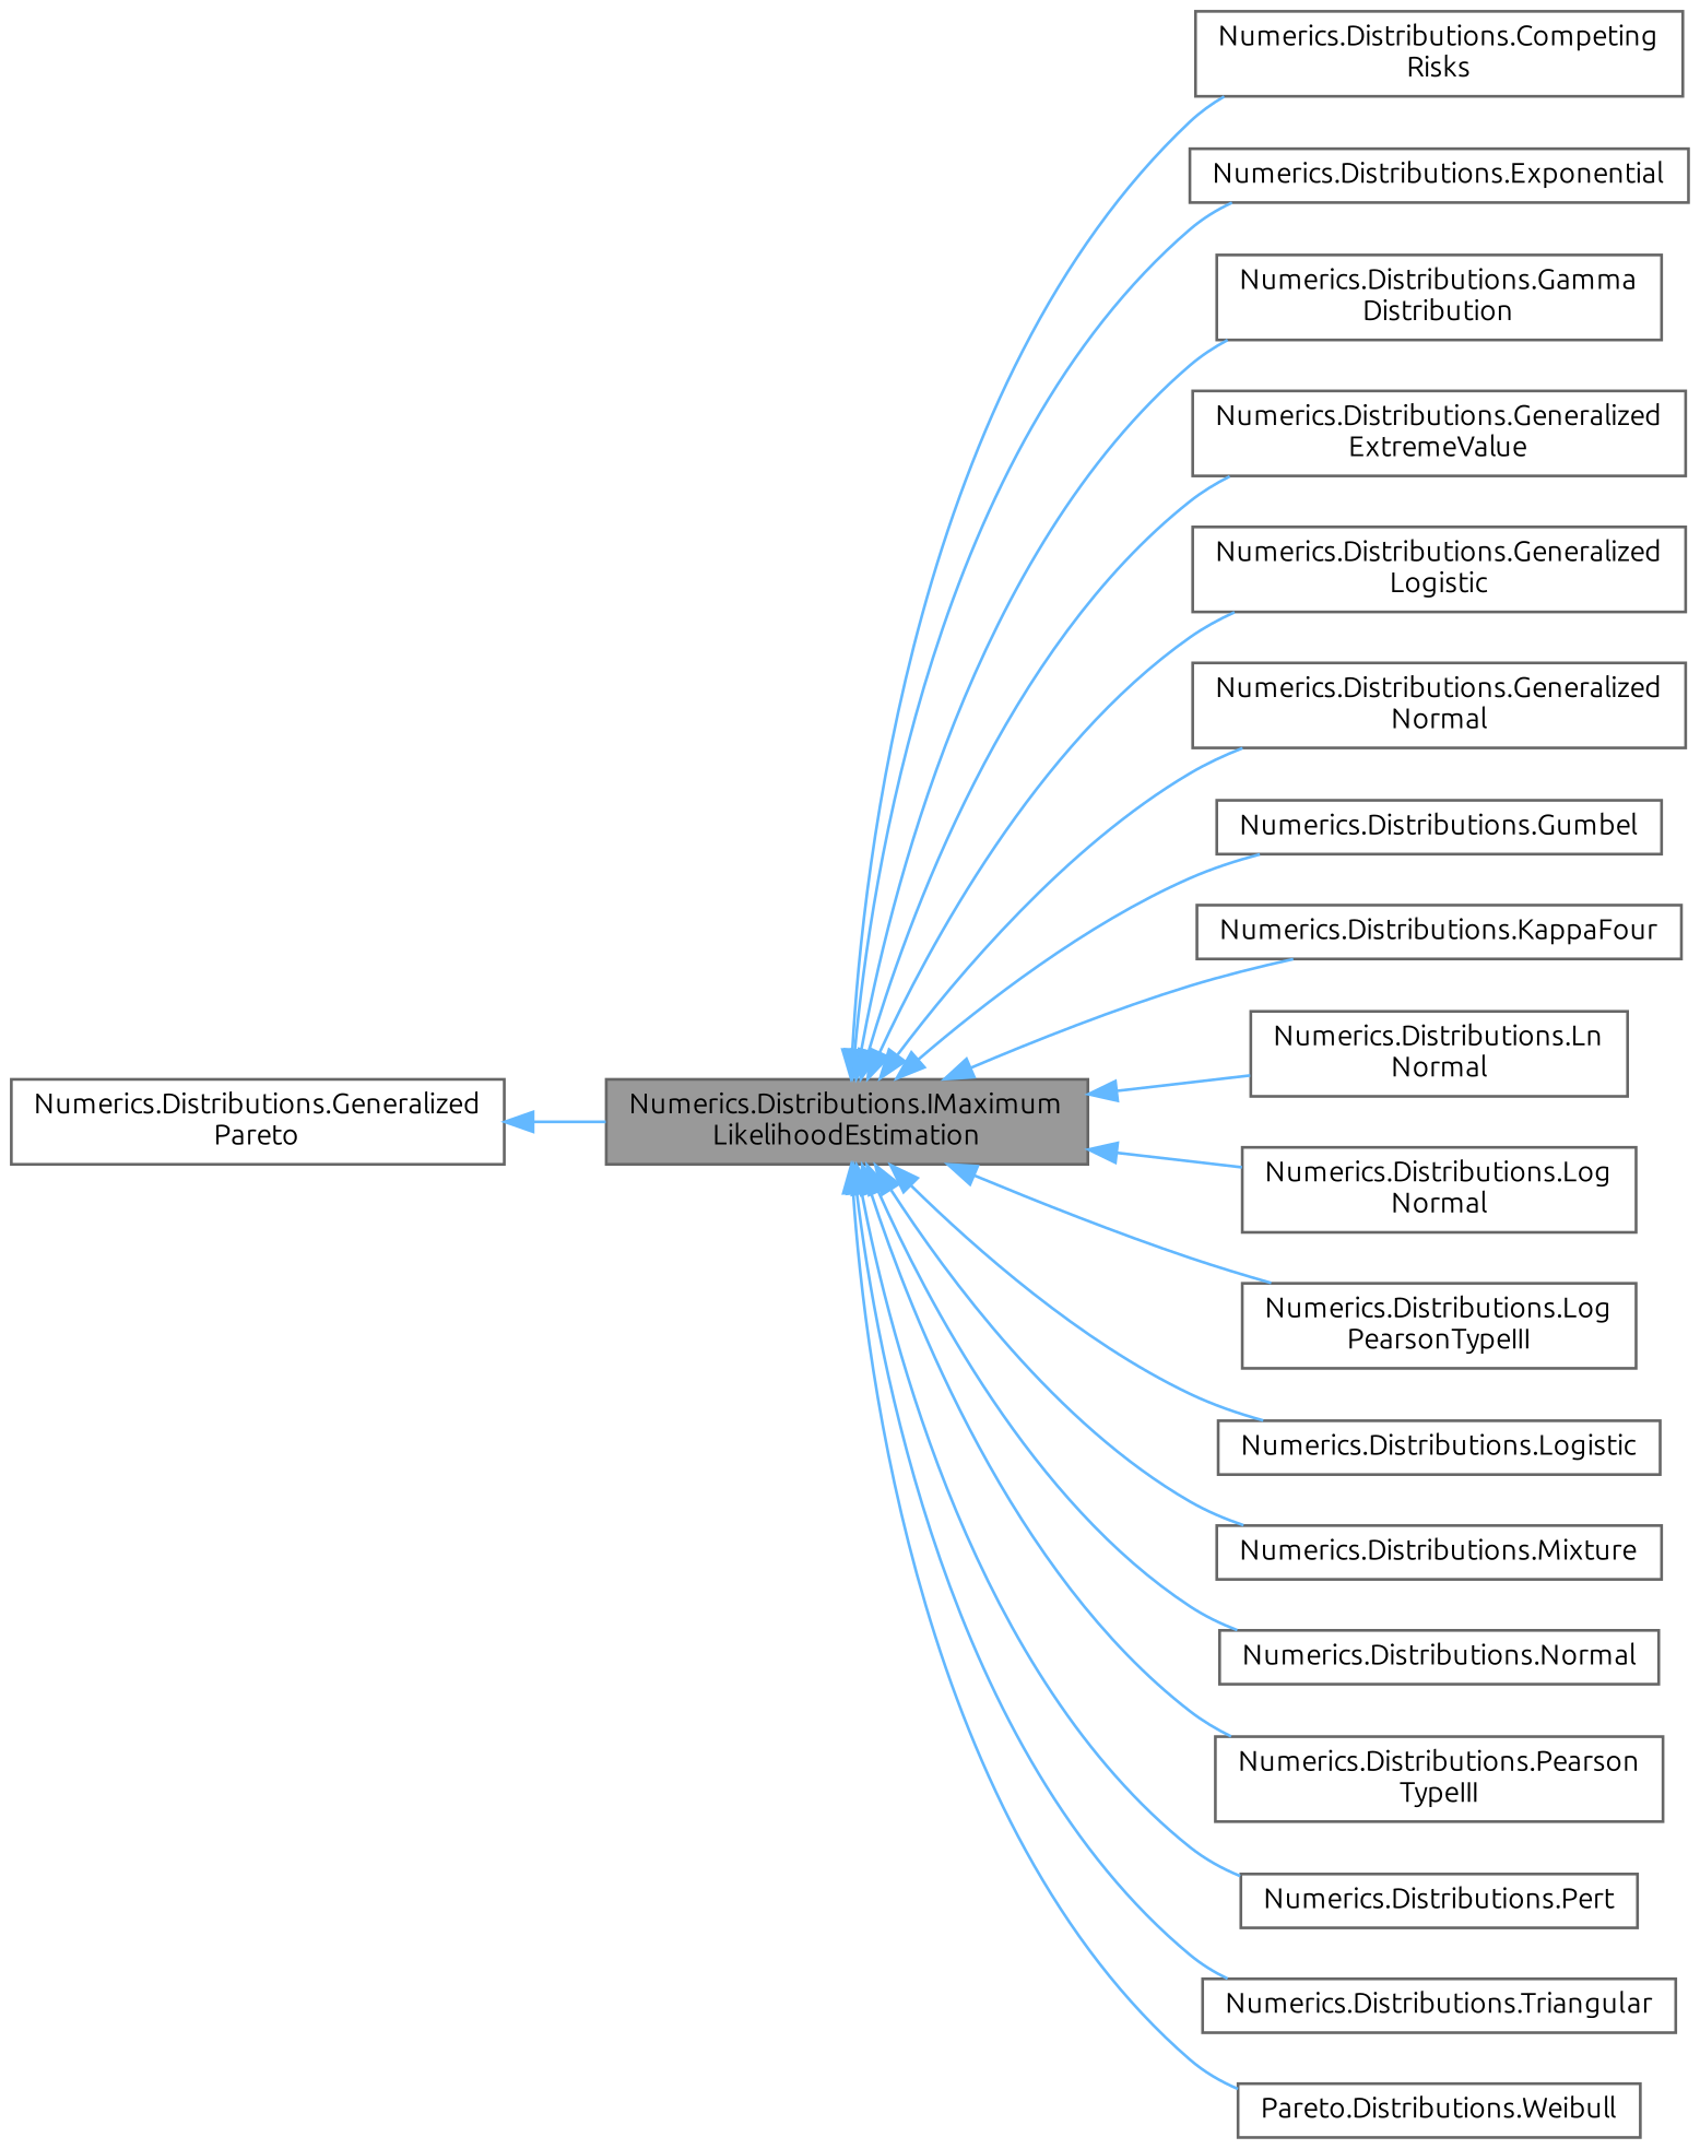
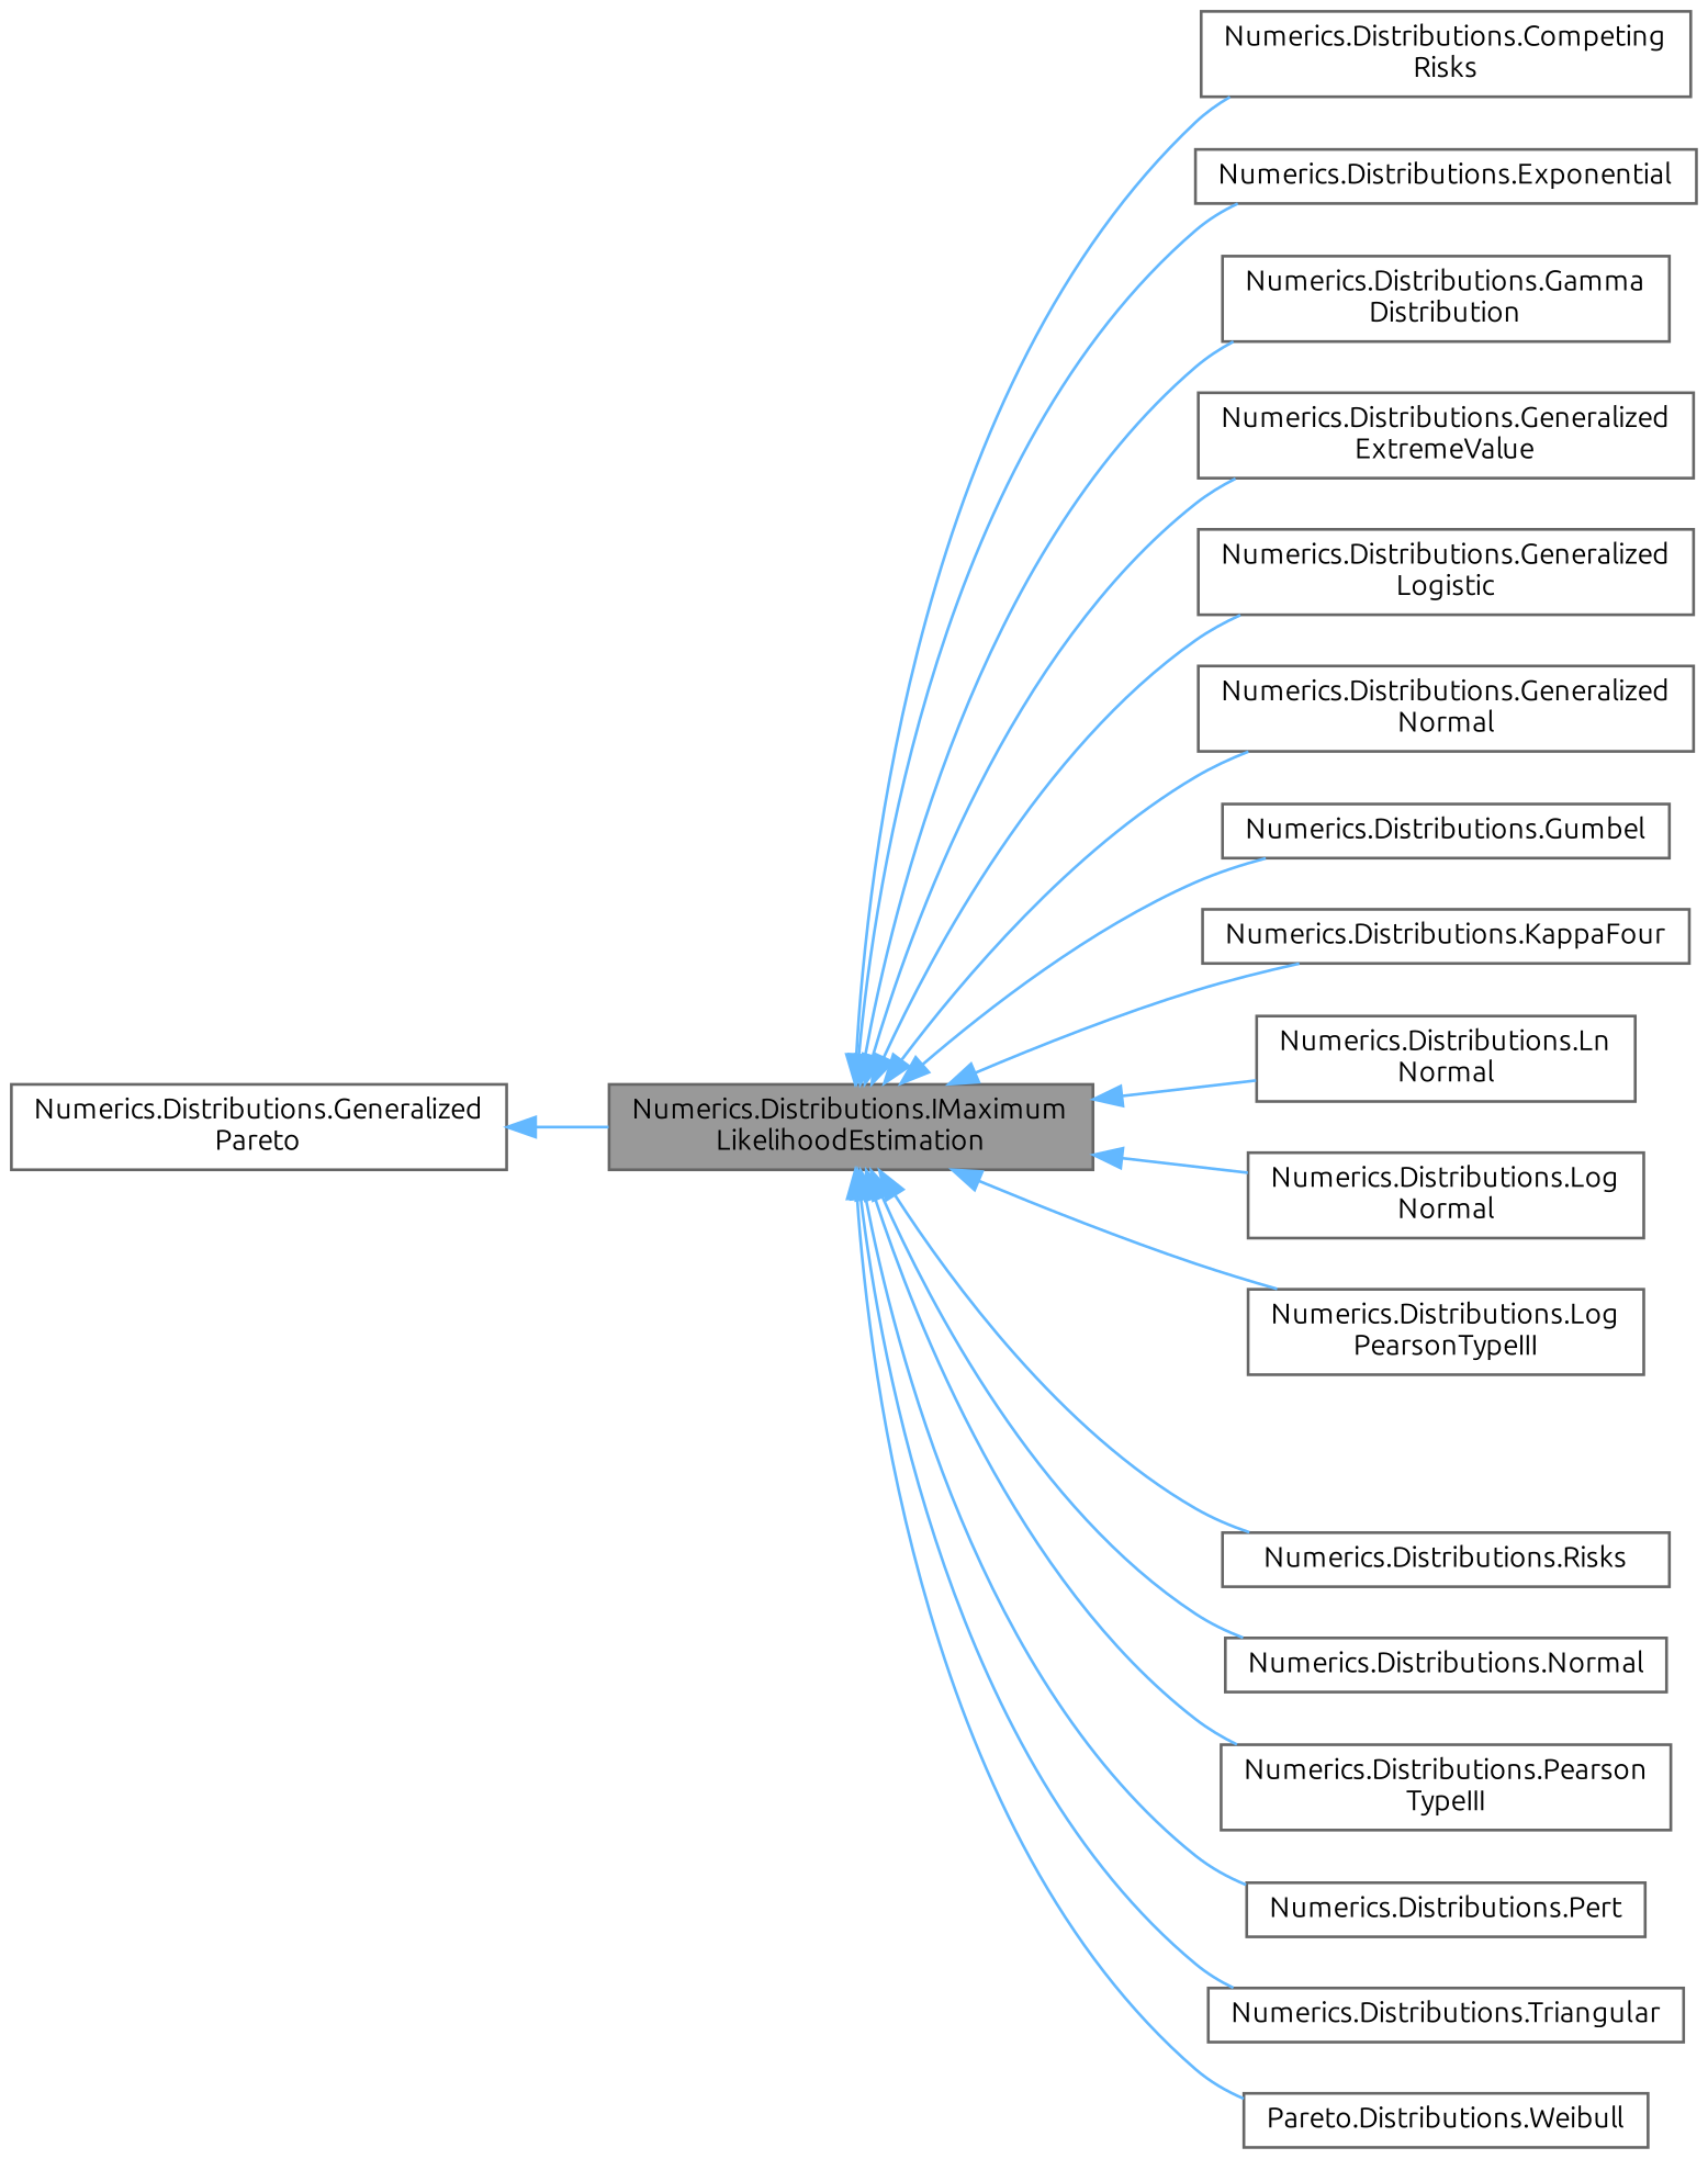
  digraph {
    fontname=Ubuntu
    rankdir=LR
    node [color=gray40 fillcolor=white fontname=Ubuntu fontsize=10 shape=box style=filled]
    edge [color=steelblue1 dir=back fontname=Ubuntu fontsize=10 labelfontname=Helvetica labelfontsize=10 style=solid]
    n1 [fillcolor=grey60 fontcolor=black height=0.2 label="Numerics.Distributions.IMaximum\lLikelihoodEstimation" width=0.4]
    n2 [height=0.2 label="Numerics.Distributions.Competing\lRisks" width=0.4]
    n3 [height=0.2 label="Numerics.Distributions.Exponential" width=0.4]
    n4 [height=0.2 label="Numerics.Distributions.Gamma\lDistribution" width=0.4]
    n5 [height=0.2 label="Numerics.Distributions.Generalized\lExtremeValue" width=0.4]
    n6 [height=0.2 label="Numerics.Distributions.Generalized\lLogistic" width=0.4]
    n7 [height=0.2 label="Numerics.Distributions.Generalized\lNormal" width=0.4]
    n8 [height=0.2 label="Numerics.Distributions.Gumbel" width=0.4]
    n9 [height=0.2 label="Numerics.Distributions.KappaFour" width=0.4]
    n10 [height=0.2 label="Numerics.Distributions.Ln\lNormal" width=0.4]
    n11 [height=0.2 label="Numerics.Distributions.Log\lNormal" width=0.4]
    n12 [height=0.2 label="Numerics.Distributions.Log\lPearsonTypeIII" width=0.4]
-   n13 [height=0.2 label="Numerics.Distributions.Logistic" width=0.4]
-   n14 [height=0.2 label="Numerics.Distributions.Mixture" width=0.4]
+   n14 [height=0.2 label="Numerics.Distributions.Risks" width=0.4]
    n15 [height=0.2 label="Numerics.Distributions.Normal" width=0.4]
    n16 [height=0.2 label="Numerics.Distributions.Pearson\lTypeIII" width=0.4]
    n17 [height=0.2 label="Numerics.Distributions.Pert" width=0.4]
    n18 [height=0.2 label="Numerics.Distributions.Triangular" width=0.4]
    n19 [height=0.2 label="Pareto.Distributions.Weibull" width=0.4]
    n20 [height=0.2 label="Numerics.Distributions.Generalized\lPareto" width=0.4]
    n1 -> n2
    n1 -> n3
    n1 -> n4
    n1 -> n5
    n1 -> n6
    n1 -> n7
    n1 -> n8
    n1 -> n9
    n1 -> n10
    n1 -> n11
    n1 -> n12
-   n1 -> n13
    n1 -> n14
    n1 -> n15
    n1 -> n16
    n1 -> n17
    n1 -> n18
    n1 -> n19
    n20 -> n1
  }
